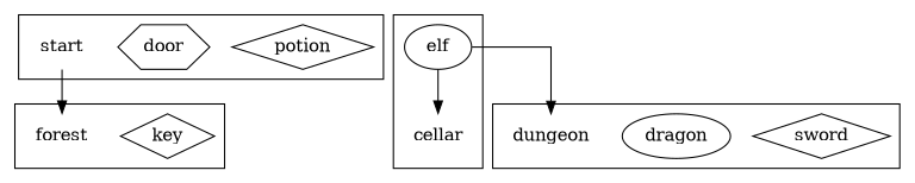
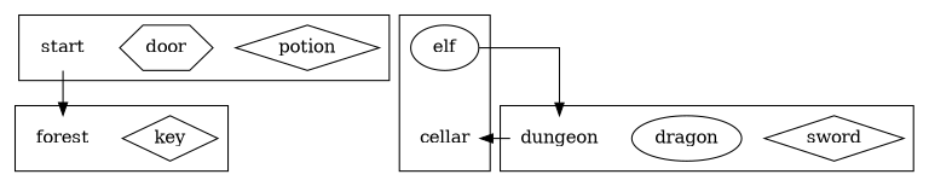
  digraph {
    splines=ortho
    node [shape=none]
    potion [description="Magic potion" shape=diamond]
    door [description="Wooden door" shape=hexagon]
    start [description="An empty room"]
    key [description="Brass key" shape=diamond]
    forest [description="A dark forest"]
    elf [description="Angry Elf" shape=ellipse]
    cellar [description="A dusty cellar"]
    sword [description="An enchanted sword" shape=diamond]
    dragon [description="An Angry Dragon" shape=ellipse]
    dungeon [description="A deadly dungeon"]
    subgraph sub_1 {
      subgraph cluster_2 {
        start
        subgraph sub_3 {
          potion
        }
        subgraph sub_4 {
          door
        }
      }
      subgraph cluster_5 {
        forest
        subgraph sub_6 {
          key
        }
      }
      subgraph cluster_7 {
        cellar
        subgraph sub_8 {
          elf
        }
      }
      subgraph cluster_9 {
        dungeon
        subgraph sub_10 {
          sword
        }
        subgraph sub_11 {
          dragon
        }
      }
    }
    subgraph sub_12 {
      start
      forest
      cellar
      dungeon
    }
    start -> forest
    elf -> dungeon
-   elf -> cellar
+   dungeon -> cellar
  }
